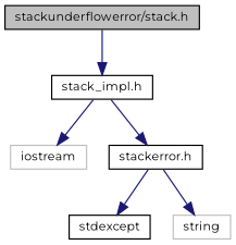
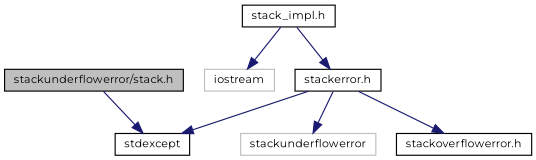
  digraph {
    fontname=Montserrat
    node [color=black fillcolor=white fontname=Montserrat fontsize=10 shape=record style=filled]
    edge [color=midnightblue fontname=Montserrat fontsize=10 labelfontname=Helvetica labelfontsize=10 style=solid]
    n1 [fillcolor=grey75 fontcolor=black height=0.2 label="stackunderflowerror/stack.h" width=0.4]
    n2 [height=0.2 label="stack_impl.h" width=0.4]
    n3 [color=grey75 height=0.2 label=iostream width=0.4]
    n4 [height=0.2 label="stackerror.h" width=0.4]
    n5 [height=0.2 label=stdexcept width=0.4]
-   n6 [color=grey75 height=0.2 label=string width=0.4]
-   n1 -> n2
+   n6 [color=grey75 height=0.2 label=stackunderflowerror width=0.4]
+   n7 [height=0.2 label="stackoverflowerror.h" width=0.4]
+   n1 -> n5
    n2 -> n3
    n2 -> n4
    n4 -> n5
    n4 -> n6
+   n4 -> n7
  }
